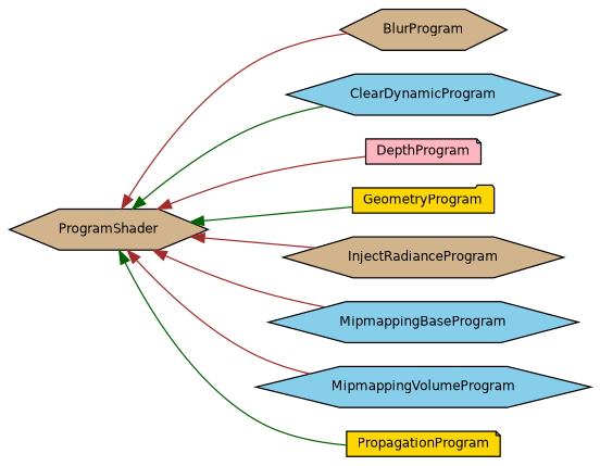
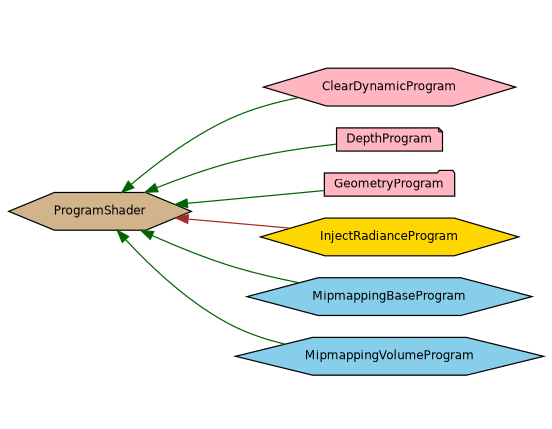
  digraph {
    rankdir=LR
    node [color=black fillcolor=gold fontname=Helvetica fontsize=10 shape=hexagon style=filled]
    edge [color=darkgreen dir=back fontname=Helvetica fontsize=10 labelfontname=Helvetica labelfontsize=10 style=solid]
    n1 [fillcolor=tan fontcolor=black height=0.2 label=ProgramShader width=0.4]
-   n2 [fillcolor=tan height=0.2 label=BlurProgram width=0.4]
-   n3 [fillcolor=skyblue height=0.2 label=ClearDynamicProgram width=0.4]
+   n3 [fillcolor=lightpink height=0.2 label=ClearDynamicProgram width=0.4]
    n4 [fillcolor=lightpink height=0.2 label=DepthProgram shape=note width=0.4]
-   n5 [height=0.2 label=GeometryProgram shape=folder width=0.4]
-   n6 [fillcolor=tan height=0.2 label=InjectRadianceProgram width=0.4]
+   n5 [fillcolor=lightpink height=0.2 label=GeometryProgram shape=folder width=0.4]
+   n6 [height=0.2 label=InjectRadianceProgram width=0.4]
    n7 [fillcolor=skyblue height=0.2 label=MipmappingBaseProgram width=0.4]
    n8 [fillcolor=skyblue height=0.2 label=MipmappingVolumeProgram width=0.4]
-   n9 [height=0.2 label=PropagationProgram shape=note width=0.4]
-   n1 -> n2 [color=brown]
    n1 -> n3
-   n1 -> n4 [color=brown]
+   n1 -> n4
    n1 -> n5
    n1 -> n6 [color=brown]
-   n1 -> n7 [color=brown]
-   n1 -> n8 [color=brown]
-   n1 -> n9
+   n1 -> n7
+   n1 -> n8
  }
